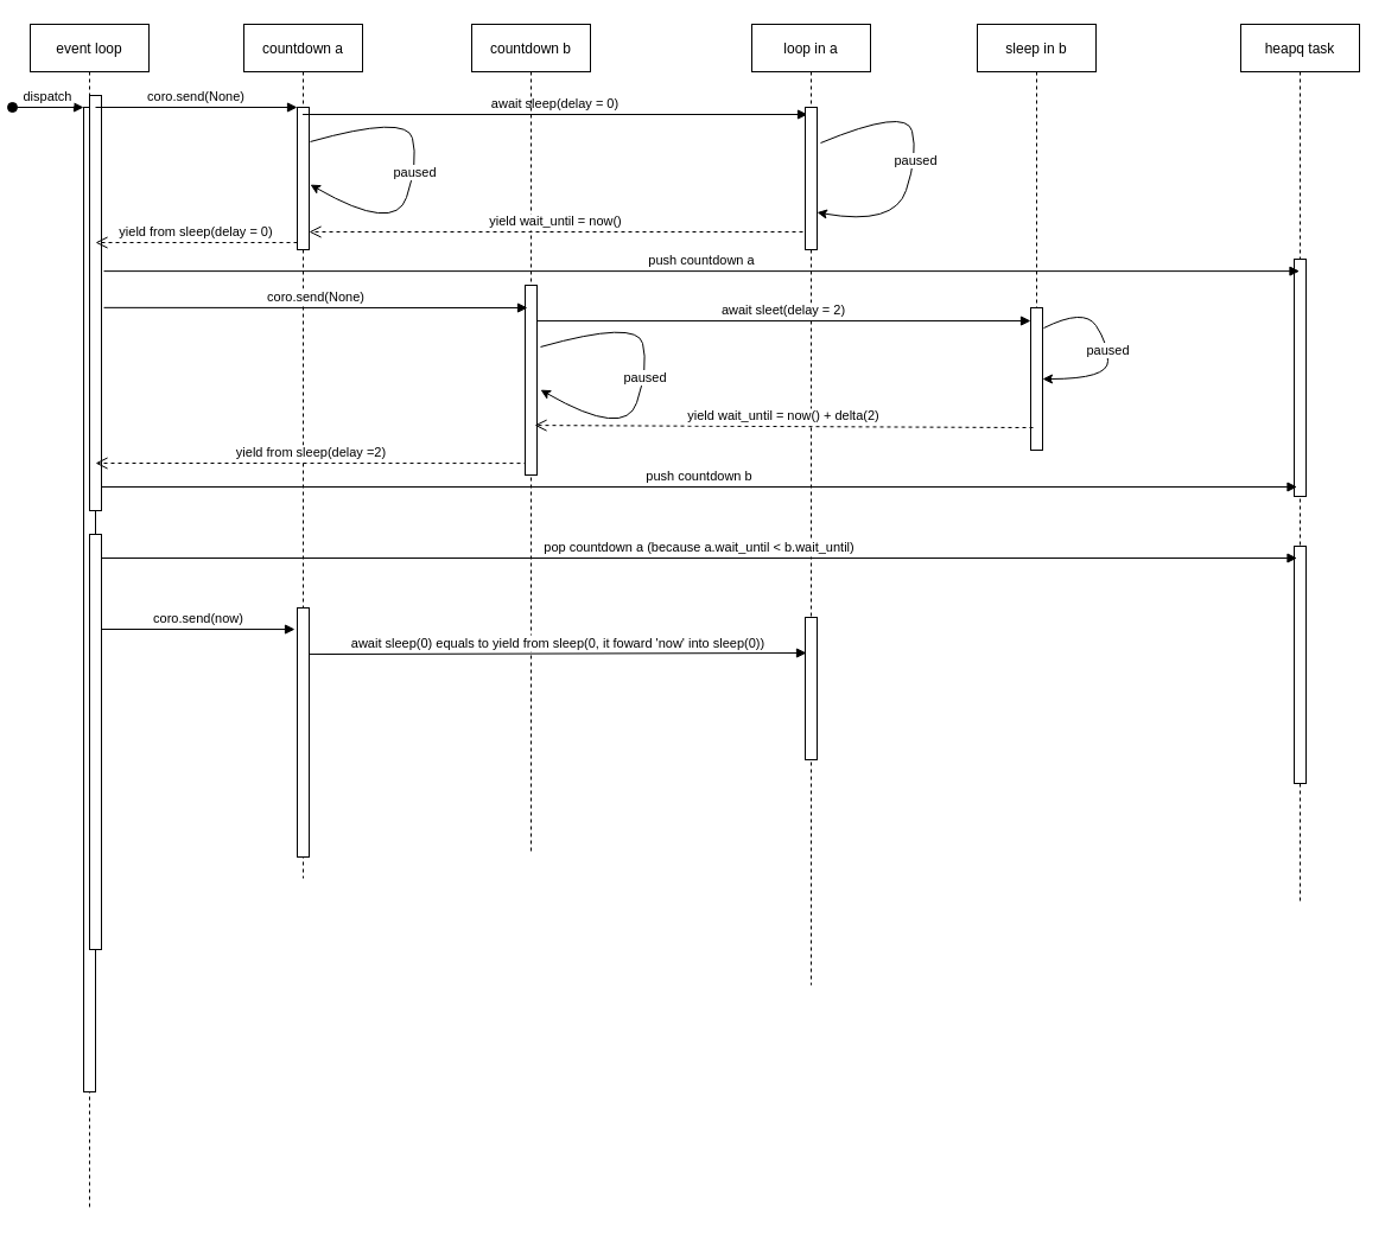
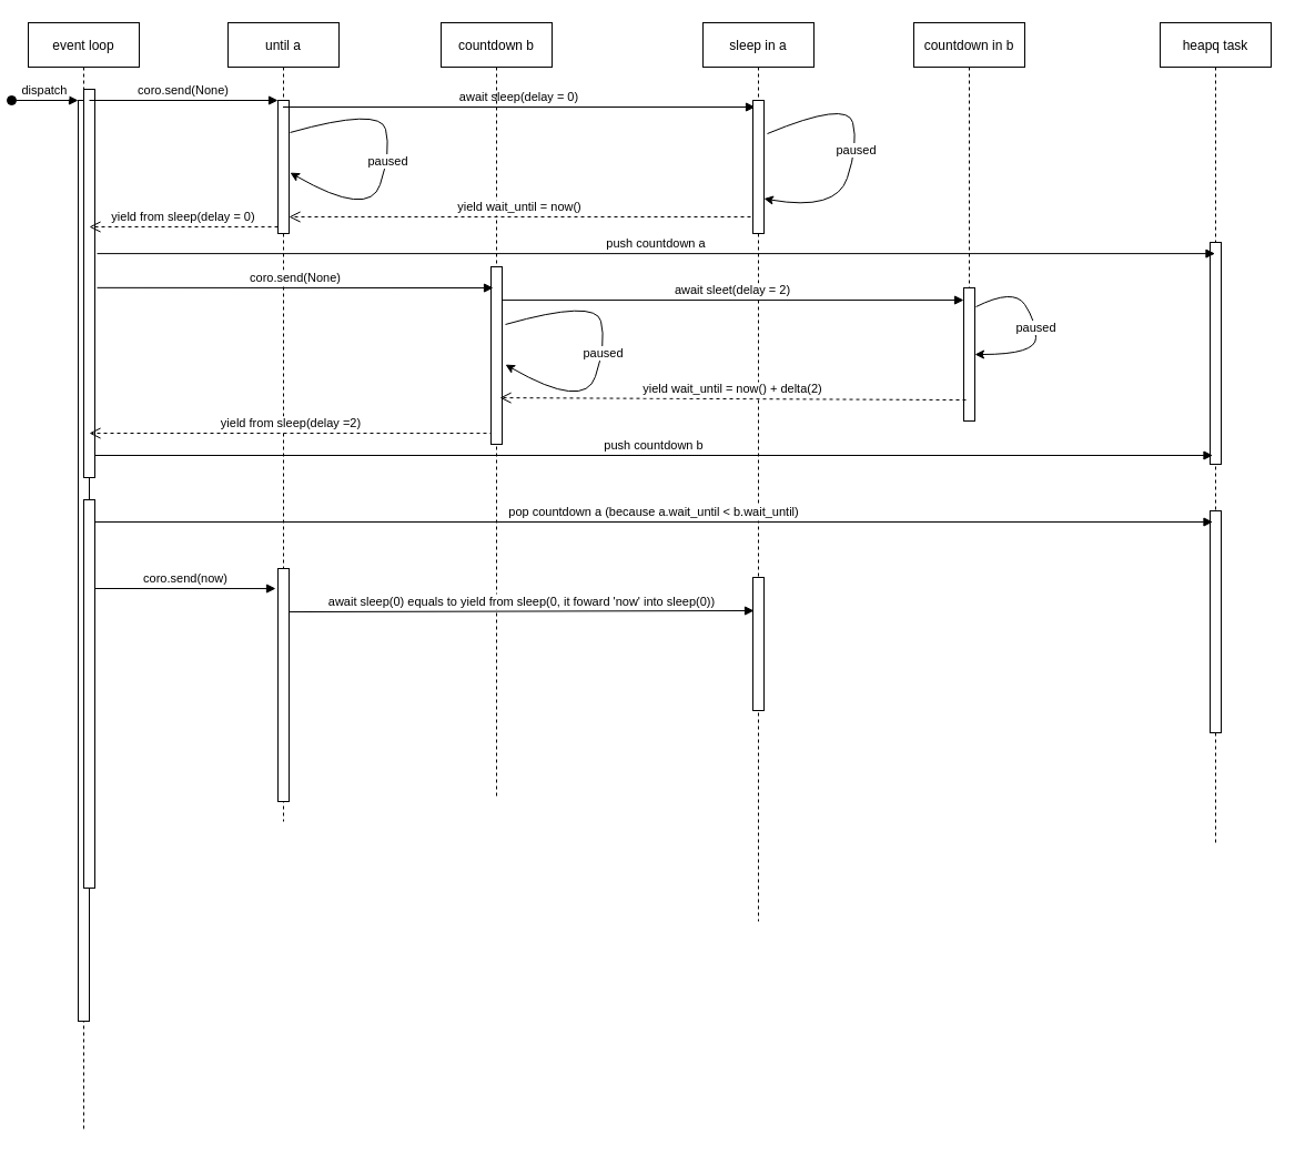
  <mxCell id="0" />
  <mxCell id="1" parent="0" />
  <mxCell id="2" value="event loop" style="shape=umlLifeline;perimeter=lifelinePerimeter;container=1;collapsible=0;recursiveResize=0;rounded=0;shadow=0;strokeWidth=1;" parent="1" vertex="1"><mxGeometry x="20" y="20" width="100" height="1000" as="geometry" /></mxCell>
  <mxCell id="3" value="" style="points=[];perimeter=orthogonalPerimeter;rounded=0;shadow=0;strokeWidth=1;" parent="2" vertex="1"><mxGeometry x="45" y="70" width="10" height="830" as="geometry" /></mxCell>
  <mxCell id="4" value="dispatch" style="verticalAlign=bottom;startArrow=oval;endArrow=block;startSize=8;shadow=0;strokeWidth=1;" parent="2" target="3" edge="1"><mxGeometry relative="1" as="geometry"><mxPoint x="-15" y="70" as="sourcePoint" /></mxGeometry></mxCell>
  <mxCell id="5" value="" style="points=[];perimeter=orthogonalPerimeter;rounded=0;shadow=0;strokeWidth=1;" parent="2" vertex="1"><mxGeometry x="50" y="60" width="10" height="350" as="geometry" /></mxCell>
  <mxCell id="6" value="" style="points=[];perimeter=orthogonalPerimeter;rounded=0;shadow=0;strokeWidth=1;" vertex="1" parent="2"><mxGeometry x="50" y="430" width="10" height="350" as="geometry" /></mxCell>
  <mxCell id="7" value="coro.send(now)" style="verticalAlign=bottom;endArrow=block;shadow=0;strokeWidth=1;entryX=-0.2;entryY=0.086;entryDx=0;entryDy=0;entryPerimeter=0;" edge="1" parent="2" target="12"><mxGeometry relative="1" as="geometry"><mxPoint x="60" y="510.0" as="sourcePoint" /><mxPoint x="230" y="510.0" as="targetPoint" /></mxGeometry></mxCell>
- <mxCell id="8" value="countdown a" style="shape=umlLifeline;perimeter=lifelinePerimeter;container=1;collapsible=0;recursiveResize=0;rounded=0;shadow=0;strokeWidth=1;" parent="1" vertex="1"><mxGeometry x="200" y="20" width="100" height="720" as="geometry" /></mxCell>
+ <mxCell id="8" value="until a" style="shape=umlLifeline;perimeter=lifelinePerimeter;container=1;collapsible=0;recursiveResize=0;rounded=0;shadow=0;strokeWidth=1;" parent="1" vertex="1"><mxGeometry x="200" y="20" width="100" height="720" as="geometry" /></mxCell>
  <mxCell id="9" value="" style="points=[];perimeter=orthogonalPerimeter;rounded=0;shadow=0;strokeWidth=1;" parent="8" vertex="1"><mxGeometry x="45" y="70" width="10" height="120" as="geometry" /></mxCell>
  <mxCell id="10" value="paused" style="curved=1;endArrow=classic;html=1;rounded=0;exitX=1.1;exitY=0.108;exitDx=0;exitDy=0;exitPerimeter=0;entryX=0.56;entryY=0.397;entryDx=0;entryDy=0;entryPerimeter=0;" edge="1" parent="8"><mxGeometry width="50" height="50" relative="1" as="geometry"><mxPoint x="56" y="98.96" as="sourcePoint" /><mxPoint x="56" y="135.1" as="targetPoint" /><Array as="points"><mxPoint x="137" y="76" /><mxPoint x="147" y="116" /><mxPoint x="127" y="176" /></Array></mxGeometry></mxCell>
  <mxCell id="11" value="yield from sleep(delay =2)" style="verticalAlign=bottom;endArrow=open;dashed=1;endSize=8;exitX=0.2;exitY=0.938;shadow=0;strokeWidth=1;exitDx=0;exitDy=0;exitPerimeter=0;" edge="1" parent="8" source="17"><mxGeometry relative="1" as="geometry"><mxPoint x="-125" y="370" as="targetPoint" /><mxPoint x="45" y="370" as="sourcePoint" /></mxGeometry></mxCell>
  <mxCell id="12" value="" style="points=[];perimeter=orthogonalPerimeter;rounded=0;shadow=0;strokeWidth=1;" vertex="1" parent="8"><mxGeometry x="45" y="492" width="10" height="210" as="geometry" /></mxCell>
  <mxCell id="13" value="yield from sleep(delay = 0)" style="verticalAlign=bottom;endArrow=open;dashed=1;endSize=8;exitX=0;exitY=0.95;shadow=0;strokeWidth=1;" parent="1" source="9" target="3" edge="1"><mxGeometry relative="1" as="geometry"><mxPoint x="175" y="176" as="targetPoint" /></mxGeometry></mxCell>
  <mxCell id="14" value="coro.send(None)" style="verticalAlign=bottom;endArrow=block;entryX=0;entryY=0;shadow=0;strokeWidth=1;" parent="1" source="3" target="9" edge="1"><mxGeometry relative="1" as="geometry"><mxPoint x="175" y="100" as="sourcePoint" /></mxGeometry></mxCell>
  <mxCell id="15" value="await sleep(delay = 0)" style="verticalAlign=bottom;endArrow=block;shadow=0;strokeWidth=1;entryX=0.2;entryY=0.05;entryDx=0;entryDy=0;entryPerimeter=0;" parent="1" source="8" target="19" edge="1"><mxGeometry relative="1" as="geometry"><mxPoint x="140" y="140" as="sourcePoint" /></mxGeometry></mxCell>
  <mxCell id="16" value="countdown b" style="shape=umlLifeline;perimeter=lifelinePerimeter;container=1;collapsible=0;recursiveResize=0;rounded=0;shadow=0;strokeWidth=1;" vertex="1" parent="1"><mxGeometry x="392" y="20" width="100" height="700" as="geometry" /></mxCell>
  <mxCell id="17" value="" style="points=[];perimeter=orthogonalPerimeter;rounded=0;shadow=0;strokeWidth=1;" vertex="1" parent="16"><mxGeometry x="45" y="220" width="10" height="160" as="geometry" /></mxCell>
- <mxCell id="18" value="loop in a" style="shape=umlLifeline;perimeter=lifelinePerimeter;container=1;collapsible=0;recursiveResize=0;rounded=0;shadow=0;strokeWidth=1;" vertex="1" parent="1"><mxGeometry x="628" y="20" width="100" height="810" as="geometry" /></mxCell>
+ <mxCell id="18" value="sleep in a" style="shape=umlLifeline;perimeter=lifelinePerimeter;container=1;collapsible=0;recursiveResize=0;rounded=0;shadow=0;strokeWidth=1;" vertex="1" parent="1"><mxGeometry x="628" y="20" width="100" height="810" as="geometry" /></mxCell>
  <mxCell id="19" value="" style="points=[];perimeter=orthogonalPerimeter;rounded=0;shadow=0;strokeWidth=1;" vertex="1" parent="18"><mxGeometry x="45" y="70" width="10" height="120" as="geometry" /></mxCell>
  <mxCell id="20" value="paused" style="curved=1;endArrow=classic;html=1;rounded=0;entryX=1;entryY=0.738;entryDx=0;entryDy=0;entryPerimeter=0;exitX=1.3;exitY=0.25;exitDx=0;exitDy=0;exitPerimeter=0;" edge="1" parent="18" source="19" target="19"><mxGeometry width="50" height="50" relative="1" as="geometry"><mxPoint x="-370" y="410" as="sourcePoint" /><mxPoint x="-320" y="360" as="targetPoint" /><Array as="points"><mxPoint x="130" y="70" /><mxPoint x="140" y="110" /><mxPoint x="120" y="170" /></Array></mxGeometry></mxCell>
  <mxCell id="21" value="" style="points=[];perimeter=orthogonalPerimeter;rounded=0;shadow=0;strokeWidth=1;" vertex="1" parent="18"><mxGeometry x="45" y="500" width="10" height="120" as="geometry" /></mxCell>
  <mxCell id="22" value="yield wait_until = now()" style="verticalAlign=bottom;endArrow=open;dashed=1;endSize=8;exitX=-0.2;exitY=0.875;shadow=0;strokeWidth=1;exitDx=0;exitDy=0;exitPerimeter=0;entryX=1;entryY=0.875;entryDx=0;entryDy=0;entryPerimeter=0;" edge="1" parent="1" source="19" target="9"><mxGeometry relative="1" as="geometry"><mxPoint x="260" y="160" as="targetPoint" /><mxPoint x="255" y="214" as="sourcePoint" /></mxGeometry></mxCell>
- <mxCell id="23" value="sleep in b" style="shape=umlLifeline;perimeter=lifelinePerimeter;container=1;collapsible=0;recursiveResize=0;rounded=0;shadow=0;strokeWidth=1;" vertex="1" parent="1"><mxGeometry x="818" y="20" width="100" height="300" as="geometry" /></mxCell>
+ <mxCell id="23" value="countdown in b" style="shape=umlLifeline;perimeter=lifelinePerimeter;container=1;collapsible=0;recursiveResize=0;rounded=0;shadow=0;strokeWidth=1;" vertex="1" parent="1"><mxGeometry x="818" y="20" width="100" height="300" as="geometry" /></mxCell>
  <mxCell id="24" value="heapq task" style="shape=umlLifeline;perimeter=lifelinePerimeter;container=1;collapsible=0;recursiveResize=0;rounded=0;shadow=0;strokeWidth=1;" vertex="1" parent="1"><mxGeometry x="1040" y="20" width="100" height="740" as="geometry" /></mxCell>
  <mxCell id="25" value="" style="points=[];perimeter=orthogonalPerimeter;rounded=0;shadow=0;strokeWidth=1;" vertex="1" parent="24"><mxGeometry x="45" y="198" width="10" height="200" as="geometry" /></mxCell>
  <mxCell id="26" value="" style="points=[];perimeter=orthogonalPerimeter;rounded=0;shadow=0;strokeWidth=1;" vertex="1" parent="24"><mxGeometry x="45" y="440" width="10" height="200" as="geometry" /></mxCell>
  <mxCell id="27" value="" style="points=[];perimeter=orthogonalPerimeter;rounded=0;shadow=0;strokeWidth=1;" vertex="1" parent="1"><mxGeometry x="863" y="259" width="10" height="120" as="geometry" /></mxCell>
  <mxCell id="28" value="paused" style="curved=1;endArrow=classic;html=1;rounded=0;exitX=1.1;exitY=0.142;exitDx=0;exitDy=0;exitPerimeter=0;entryX=1;entryY=0.5;entryDx=0;entryDy=0;entryPerimeter=0;" edge="1" parent="1" source="27" target="27"><mxGeometry width="50" height="50" relative="1" as="geometry"><mxPoint x="448" y="439" as="sourcePoint" /><mxPoint x="498" y="389" as="targetPoint" /><Array as="points"><mxPoint x="908" y="259" /><mxPoint x="928" y="289" /><mxPoint x="928" y="319" /></Array></mxGeometry></mxCell>
  <mxCell id="29" value="yield wait_until = now() + delta(2)" style="verticalAlign=bottom;endArrow=open;dashed=1;endSize=8;shadow=0;strokeWidth=1;entryX=0.8;entryY=0.738;entryDx=0;entryDy=0;entryPerimeter=0;exitX=0.2;exitY=0.842;exitDx=0;exitDy=0;exitPerimeter=0;" edge="1" parent="1" source="27" target="17"><mxGeometry relative="1" as="geometry"><mxPoint x="410" y="360" as="targetPoint" /><mxPoint x="900" y="360" as="sourcePoint" /></mxGeometry></mxCell>
  <mxCell id="30" value="await sleet(delay = 2)" style="verticalAlign=bottom;endArrow=block;shadow=0;strokeWidth=1;entryX=0;entryY=0.092;entryDx=0;entryDy=0;entryPerimeter=0;exitX=1;exitY=0.188;exitDx=0;exitDy=0;exitPerimeter=0;" edge="1" parent="1" source="17" target="27"><mxGeometry relative="1" as="geometry"><mxPoint x="450" y="270" as="sourcePoint" /><mxPoint x="867.5" y="269.96" as="targetPoint" /></mxGeometry></mxCell>
  <mxCell id="31" value="paused" style="curved=1;endArrow=classic;html=1;rounded=0;exitX=1.1;exitY=0.108;exitDx=0;exitDy=0;exitPerimeter=0;entryX=0.56;entryY=0.397;entryDx=0;entryDy=0;entryPerimeter=0;" edge="1" parent="1"><mxGeometry width="50" height="50" relative="1" as="geometry"><mxPoint x="450" y="291.96" as="sourcePoint" /><mxPoint x="450" y="328.1" as="targetPoint" /><Array as="points"><mxPoint x="531" y="269" /><mxPoint x="541" y="309" /><mxPoint x="521" y="369" /></Array></mxGeometry></mxCell>
  <mxCell id="32" value="coro.send(None)" style="verticalAlign=bottom;endArrow=block;entryX=0.2;entryY=0.119;shadow=0;strokeWidth=1;entryDx=0;entryDy=0;entryPerimeter=0;exitX=1.2;exitY=0.511;exitDx=0;exitDy=0;exitPerimeter=0;" edge="1" parent="1" source="5" target="17"><mxGeometry relative="1" as="geometry"><mxPoint x="75" y="260" as="sourcePoint" /><mxPoint x="245" y="260" as="targetPoint" /></mxGeometry></mxCell>
  <mxCell id="33" value="push countdown a" style="verticalAlign=bottom;endArrow=block;shadow=0;strokeWidth=1;exitX=1.2;exitY=0.467;exitDx=0;exitDy=0;exitPerimeter=0;" edge="1" parent="1"><mxGeometry relative="1" as="geometry"><mxPoint x="82" y="228.11" as="sourcePoint" /><mxPoint x="1089.5" y="228.11" as="targetPoint" /></mxGeometry></mxCell>
  <mxCell id="34" value="push countdown b" style="verticalAlign=bottom;endArrow=block;shadow=0;strokeWidth=1;exitX=1.2;exitY=0.467;exitDx=0;exitDy=0;exitPerimeter=0;" edge="1" parent="1"><mxGeometry relative="1" as="geometry"><mxPoint x="80" y="410" as="sourcePoint" /><mxPoint x="1087.5" y="410" as="targetPoint" /></mxGeometry></mxCell>
  <mxCell id="35" value="pop countdown a (because a.wait_until &lt; b.wait_until)" style="verticalAlign=bottom;endArrow=block;shadow=0;strokeWidth=1;exitX=1.2;exitY=0.467;exitDx=0;exitDy=0;exitPerimeter=0;" edge="1" parent="1"><mxGeometry relative="1" as="geometry"><mxPoint x="80" y="470" as="sourcePoint" /><mxPoint x="1087.5" y="470" as="targetPoint" /></mxGeometry></mxCell>
  <mxCell id="36" value="await sleep(0) equals to yield from sleep(0, it foward 'now' into sleep(0))" style="verticalAlign=bottom;endArrow=block;shadow=0;strokeWidth=1;entryX=0.1;entryY=0.25;entryDx=0;entryDy=0;entryPerimeter=0;exitX=1;exitY=0.186;exitDx=0;exitDy=0;exitPerimeter=0;" edge="1" parent="1" source="12" target="21"><mxGeometry relative="1" as="geometry"><mxPoint x="260" y="550" as="sourcePoint" /><mxPoint x="423" y="550.06" as="targetPoint" /></mxGeometry></mxCell>
